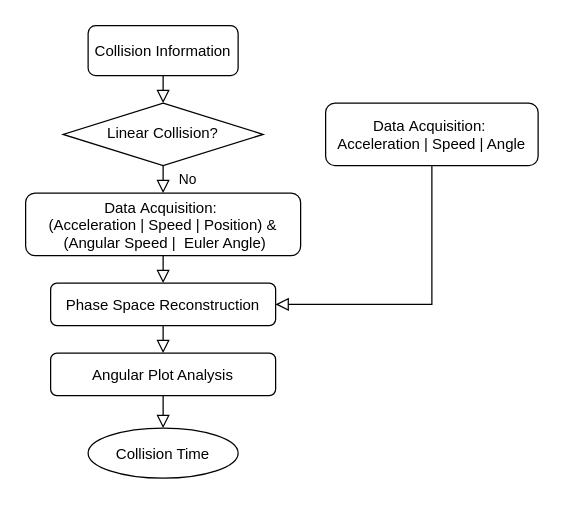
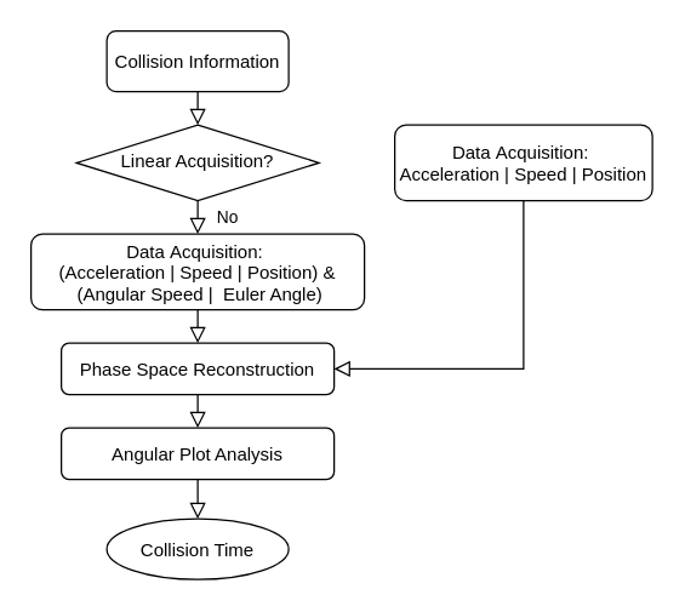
  <mxCell id="0" />
  <mxCell id="1" parent="0" />
  <mxCell id="2" value="" style="rounded=0;jettySize=auto;orthogonalLoop=1;fontSize=11;endArrow=block;endFill=0;endSize=8;strokeWidth=1;shadow=0;labelBackgroundColor=none;edgeStyle=orthogonalEdgeStyle;" parent="1" source="3" target="5" edge="1"><mxGeometry relative="1" as="geometry"><Array as="points"><mxPoint x="130" y="72" /><mxPoint x="130" y="72" /></Array></mxGeometry></mxCell>
  <mxCell id="3" value="Collision Information" style="rounded=1;fontSize=12;glass=0;strokeWidth=1;shadow=0;" parent="1" vertex="1"><mxGeometry x="70" y="20" width="120" height="40" as="geometry" /></mxCell>
  <mxCell id="4" value="No" style="rounded=0;jettySize=auto;orthogonalLoop=1;fontSize=11;endArrow=block;endFill=0;endSize=8;strokeWidth=1;shadow=0;labelBackgroundColor=none;edgeStyle=orthogonalEdgeStyle;" parent="1" source="5" target="7" edge="1"><mxGeometry y="20" relative="1" as="geometry"><mxPoint as="offset" /><mxPoint x="130" y="182" as="targetPoint" /><Array as="points"><mxPoint x="130" y="142" /><mxPoint x="130" y="142" /></Array></mxGeometry></mxCell>
- <mxCell id="5" value="Linear Collision?" style="rhombus;shadow=0;fontFamily=Helvetica;fontSize=12;align=center;strokeWidth=1;spacing=6;spacingTop=-4;" parent="1" vertex="1"><mxGeometry x="50" y="82" width="160" height="50" as="geometry" /></mxCell>
- <mxCell id="6" value="Data Acquisition: &#10;Acceleration | Speed | Angle" style="rounded=1;fontSize=12;glass=0;strokeWidth=1;shadow=0;" parent="1" vertex="1"><mxGeometry x="260" y="82" width="170" height="50" as="geometry" /></mxCell>
+ <mxCell id="5" value="Linear Acquisition?" style="rhombus;shadow=0;fontFamily=Helvetica;fontSize=12;align=center;strokeWidth=1;spacing=6;spacingTop=-4;" parent="1" vertex="1"><mxGeometry x="50" y="82" width="160" height="50" as="geometry" /></mxCell>
+ <mxCell id="6" value="Data Acquisition: &#10;Acceleration | Speed | Position" style="rounded=1;fontSize=12;glass=0;strokeWidth=1;shadow=0;" parent="1" vertex="1"><mxGeometry x="260" y="82" width="170" height="50" as="geometry" /></mxCell>
  <mxCell id="7" value="Data Acquisition: &#10;(Acceleration | Speed | Position) &amp;&#10; (Angular Speed |  Euler Angle)" style="rounded=1;fontSize=12;glass=0;strokeWidth=1;shadow=0;align=center;" parent="1" vertex="1"><mxGeometry x="20" y="154" width="220" height="50" as="geometry" /></mxCell>
  <mxCell id="8" value="Phase Space Reconstruction" style="rounded=1;fontSize=12;glass=0;strokeWidth=1;shadow=0;" vertex="1" parent="1"><mxGeometry x="40" y="226" width="180" height="34" as="geometry" /></mxCell>
  <mxCell id="9" value="" style="rounded=0;jettySize=auto;orthogonalLoop=1;fontSize=11;endArrow=block;endFill=0;endSize=8;strokeWidth=1;shadow=0;labelBackgroundColor=none;edgeStyle=orthogonalEdgeStyle;entryX=0.5;entryY=0;entryDx=0;entryDy=0;" edge="1" parent="1" source="7" target="8"><mxGeometry relative="1" as="geometry"><mxPoint x="130" y="210" as="sourcePoint" /><mxPoint x="140" y="103" as="targetPoint" /><Array as="points"><mxPoint x="130" y="212" /><mxPoint x="130" y="212" /></Array></mxGeometry></mxCell>
  <mxCell id="10" value="Angular Plot Analysis" style="rounded=1;fontSize=12;glass=0;strokeWidth=1;shadow=0;" vertex="1" parent="1"><mxGeometry x="40" y="282" width="180" height="34" as="geometry" /></mxCell>
  <mxCell id="11" value="" style="rounded=0;jettySize=auto;orthogonalLoop=1;fontSize=11;endArrow=block;endFill=0;endSize=8;strokeWidth=1;shadow=0;labelBackgroundColor=none;edgeStyle=orthogonalEdgeStyle;entryX=0.5;entryY=0;entryDx=0;entryDy=0;" edge="1" parent="1" source="8" target="10"><mxGeometry relative="1" as="geometry"><mxPoint x="140" y="220" as="sourcePoint" /><mxPoint x="140" y="250" as="targetPoint" /><Array as="points"><mxPoint x="130" y="272" /><mxPoint x="130" y="272" /></Array></mxGeometry></mxCell>
  <mxCell id="12" value="Collision Time" style="ellipse;fontSize=12;glass=0;strokeWidth=1;shadow=0;" vertex="1" parent="1"><mxGeometry x="70" y="342" width="120" height="40" as="geometry" /></mxCell>
  <mxCell id="13" value="" style="rounded=0;jettySize=auto;orthogonalLoop=1;fontSize=11;endArrow=block;endFill=0;endSize=8;strokeWidth=1;shadow=0;labelBackgroundColor=none;edgeStyle=orthogonalEdgeStyle;" edge="1" parent="1" source="10" target="12"><mxGeometry relative="1" as="geometry"><mxPoint x="140" y="290" as="sourcePoint" /><mxPoint x="140" y="320" as="targetPoint" /><Array as="points"><mxPoint x="130" y="332" /><mxPoint x="130" y="332" /></Array></mxGeometry></mxCell>
  <mxCell id="14" value="" style="rounded=0;jettySize=auto;orthogonalLoop=1;fontSize=11;endArrow=block;endFill=0;endSize=8;strokeWidth=1;shadow=0;labelBackgroundColor=none;edgeStyle=orthogonalEdgeStyle;exitX=0.5;exitY=1;exitDx=0;exitDy=0;entryX=1;entryY=0.5;entryDx=0;entryDy=0;" edge="1" parent="1" source="6" target="8"><mxGeometry relative="1" as="geometry"><mxPoint x="345" y="132" as="sourcePoint" /><mxPoint x="140" y="268" as="targetPoint" /><Array as="points"><mxPoint x="345" y="243" /></Array></mxGeometry></mxCell>
